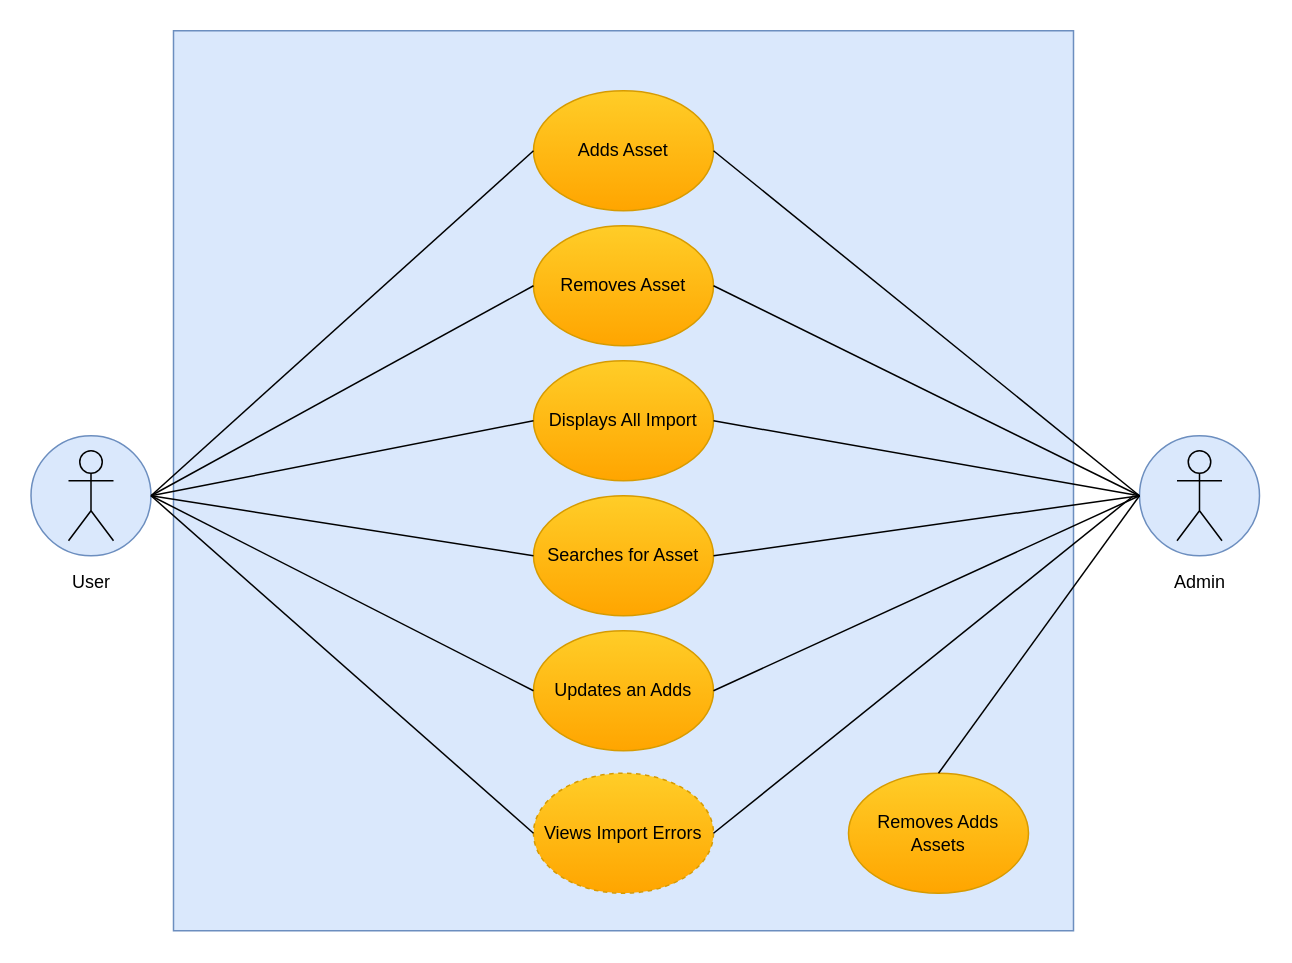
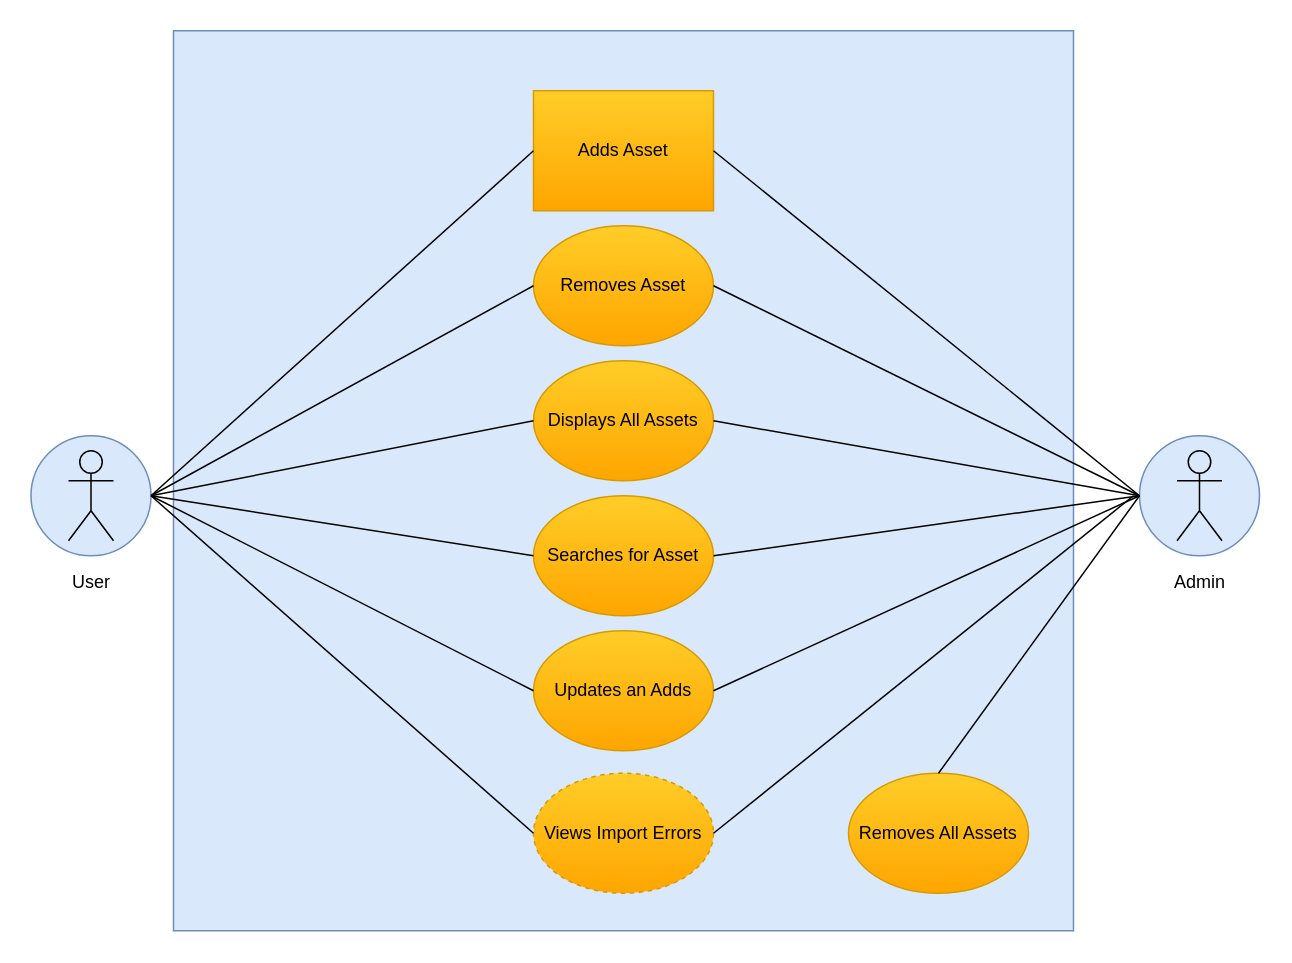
  <mxCell id="0" />
  <mxCell id="1" parent="0" />
  <mxCell id="2" value="" style="group;" vertex="1" connectable="0" parent="1"><mxGeometry x="20" y="290" width="80" height="80" as="geometry" /></mxCell>
  <mxCell id="3" value="" style="group;" vertex="1" connectable="0" parent="2"><mxGeometry width="80" height="80" as="geometry" /></mxCell>
  <mxCell id="4" value="" style="ellipse;whiteSpace=wrap;html=1;aspect=fixed;fillColor=#dae8fc;strokeColor=#6c8ebf;" vertex="1" parent="3"><mxGeometry width="80" height="80" as="geometry" /></mxCell>
  <mxCell id="5" value="&lt;div&gt;&lt;br&gt;&lt;/div&gt;User" style="shape=umlActor;verticalLabelPosition=bottom;verticalAlign=top;html=1;outlineConnect=0;fillColor=none;" vertex="1" parent="3"><mxGeometry x="25" y="10" width="30" height="60" as="geometry" /></mxCell>
  <mxCell id="6" value="" style="whiteSpace=wrap;html=1;aspect=fixed;fillColor=#dae8fc;strokeColor=#6c8ebf;align=left;" vertex="1" parent="1"><mxGeometry x="115" y="20" width="600" height="600" as="geometry" /></mxCell>
  <mxCell id="7" value="" style="group;" vertex="1" connectable="0" parent="1"><mxGeometry x="759" y="290" width="80" height="80" as="geometry" /></mxCell>
  <mxCell id="8" value="" style="ellipse;whiteSpace=wrap;html=1;aspect=fixed;fillColor=#dae8fc;strokeColor=#6c8ebf;" vertex="1" parent="7"><mxGeometry width="80" height="80" as="geometry" /></mxCell>
  <mxCell id="9" value="&lt;div&gt;&lt;br&gt;&lt;/div&gt;Admin" style="shape=umlActor;verticalLabelPosition=bottom;verticalAlign=top;html=1;outlineConnect=0;fillColor=none;" vertex="1" parent="7"><mxGeometry x="25" y="10" width="30" height="60" as="geometry" /></mxCell>
- <mxCell id="10" value="Adds Asset" style="ellipse;whiteSpace=wrap;html=1;fillColor=#ffcd28;strokeColor=#d79b00;gradientColor=#ffa500;" vertex="1" parent="1"><mxGeometry x="355" y="60" width="120" height="80" as="geometry" /></mxCell>
+ <mxCell id="10" value="Adds Asset" style="whiteSpace=wrap;html=1;fillColor=#ffcd28;strokeColor=#d79b00;gradientColor=#ffa500;rounded=0;" vertex="1" parent="1"><mxGeometry x="355" y="60" width="120" height="80" as="geometry" /></mxCell>
  <mxCell id="11" value="Removes Asset" style="ellipse;whiteSpace=wrap;html=1;fillColor=#ffcd28;gradientColor=#ffa500;strokeColor=#d79b00;" vertex="1" parent="1"><mxGeometry x="355" y="150" width="120" height="80" as="geometry" /></mxCell>
- <mxCell id="12" value="Displays All Import" style="ellipse;whiteSpace=wrap;html=1;fillColor=#ffcd28;gradientColor=#ffa500;strokeColor=#d79b00;" vertex="1" parent="1"><mxGeometry x="355" y="240" width="120" height="80" as="geometry" /></mxCell>
+ <mxCell id="12" value="Displays All Assets" style="ellipse;whiteSpace=wrap;html=1;fillColor=#ffcd28;gradientColor=#ffa500;strokeColor=#d79b00;" vertex="1" parent="1"><mxGeometry x="355" y="240" width="120" height="80" as="geometry" /></mxCell>
  <mxCell id="13" value="Searches for Asset" style="ellipse;whiteSpace=wrap;html=1;fillColor=#ffcd28;gradientColor=#ffa500;strokeColor=#d79b00;" vertex="1" parent="1"><mxGeometry x="355" y="330" width="120" height="80" as="geometry" /></mxCell>
  <mxCell id="14" value="Updates an Adds" style="ellipse;whiteSpace=wrap;html=1;fillColor=#ffcd28;gradientColor=#ffa500;strokeColor=#d79b00;" vertex="1" parent="1"><mxGeometry x="355" y="420" width="120" height="80" as="geometry" /></mxCell>
- <mxCell id="15" value="Removes Adds Assets" style="ellipse;whiteSpace=wrap;html=1;fillColor=#ffcd28;gradientColor=#ffa500;strokeColor=#d79b00;" vertex="1" parent="1"><mxGeometry x="565" y="515" width="120" height="80" as="geometry" /></mxCell>
+ <mxCell id="15" value="Removes All Assets" style="ellipse;whiteSpace=wrap;html=1;fillColor=#ffcd28;gradientColor=#ffa500;strokeColor=#d79b00;" vertex="1" parent="1"><mxGeometry x="565" y="515" width="120" height="80" as="geometry" /></mxCell>
  <mxCell id="16" value="" style="endArrow=none;html=1;rounded=0;exitX=1;exitY=0.5;exitDx=0;exitDy=0;entryX=0;entryY=0.5;entryDx=0;entryDy=0;" edge="1" parent="1" source="4" target="10"><mxGeometry width="50" height="50" relative="1" as="geometry"><mxPoint x="515" y="370" as="sourcePoint" /><mxPoint x="565" y="320" as="targetPoint" /></mxGeometry></mxCell>
  <mxCell id="17" value="" style="endArrow=none;html=1;rounded=0;exitX=1;exitY=0.5;exitDx=0;exitDy=0;entryX=0;entryY=0.5;entryDx=0;entryDy=0;" edge="1" parent="1" source="4" target="11"><mxGeometry width="50" height="50" relative="1" as="geometry"><mxPoint x="110" y="340" as="sourcePoint" /><mxPoint x="365" y="100" as="targetPoint" /></mxGeometry></mxCell>
  <mxCell id="18" value="" style="endArrow=none;html=1;rounded=0;exitX=1;exitY=0.5;exitDx=0;exitDy=0;entryX=0;entryY=0.5;entryDx=0;entryDy=0;" edge="1" parent="1" source="4" target="12"><mxGeometry width="50" height="50" relative="1" as="geometry"><mxPoint x="110" y="340" as="sourcePoint" /><mxPoint x="365" y="190" as="targetPoint" /></mxGeometry></mxCell>
  <mxCell id="19" value="" style="endArrow=none;html=1;rounded=0;exitX=1;exitY=0.5;exitDx=0;exitDy=0;entryX=0;entryY=0.5;entryDx=0;entryDy=0;" edge="1" parent="1" source="4" target="13"><mxGeometry width="50" height="50" relative="1" as="geometry"><mxPoint x="110" y="340" as="sourcePoint" /><mxPoint x="365" y="280" as="targetPoint" /></mxGeometry></mxCell>
  <mxCell id="20" value="Views Import Errors" style="ellipse;whiteSpace=wrap;html=1;fillColor=#ffcd28;gradientColor=#ffa500;strokeColor=#d79b00;dashed=1;" vertex="1" parent="1"><mxGeometry x="355" y="515" width="120" height="80" as="geometry" /></mxCell>
  <mxCell id="21" value="" style="endArrow=none;html=1;rounded=0;exitX=1;exitY=0.5;exitDx=0;exitDy=0;entryX=0;entryY=0.5;entryDx=0;entryDy=0;" edge="1" parent="1" source="4" target="14"><mxGeometry width="50" height="50" relative="1" as="geometry"><mxPoint x="110" y="340" as="sourcePoint" /><mxPoint x="365" y="380" as="targetPoint" /></mxGeometry></mxCell>
  <mxCell id="22" value="" style="endArrow=none;html=1;rounded=0;exitX=1;exitY=0.5;exitDx=0;exitDy=0;entryX=0;entryY=0.5;entryDx=0;entryDy=0;" edge="1" parent="1" source="4" target="20"><mxGeometry width="50" height="50" relative="1" as="geometry"><mxPoint x="110" y="340" as="sourcePoint" /><mxPoint x="365" y="470" as="targetPoint" /></mxGeometry></mxCell>
  <mxCell id="23" value="" style="endArrow=none;html=1;rounded=0;exitX=1;exitY=0.5;exitDx=0;exitDy=0;entryX=0;entryY=0.5;entryDx=0;entryDy=0;" edge="1" parent="1" source="10" target="8"><mxGeometry width="50" height="50" relative="1" as="geometry"><mxPoint x="504" y="200" as="sourcePoint" /><mxPoint x="759" y="330" as="targetPoint" /></mxGeometry></mxCell>
  <mxCell id="24" value="" style="endArrow=none;html=1;rounded=0;entryX=0;entryY=0.5;entryDx=0;entryDy=0;exitX=1;exitY=0.5;exitDx=0;exitDy=0;" edge="1" parent="1" source="11" target="8"><mxGeometry width="50" height="50" relative="1" as="geometry"><mxPoint x="485" y="110" as="sourcePoint" /><mxPoint x="769" y="340" as="targetPoint" /></mxGeometry></mxCell>
  <mxCell id="25" value="" style="endArrow=none;html=1;rounded=0;entryX=0;entryY=0.5;entryDx=0;entryDy=0;exitX=1;exitY=0.5;exitDx=0;exitDy=0;" edge="1" parent="1" source="12" target="8"><mxGeometry width="50" height="50" relative="1" as="geometry"><mxPoint x="485" y="200" as="sourcePoint" /><mxPoint x="769" y="340" as="targetPoint" /></mxGeometry></mxCell>
  <mxCell id="26" value="" style="endArrow=none;html=1;rounded=0;entryX=0;entryY=0.5;entryDx=0;entryDy=0;exitX=1;exitY=0.5;exitDx=0;exitDy=0;" edge="1" parent="1" source="13" target="8"><mxGeometry width="50" height="50" relative="1" as="geometry"><mxPoint x="485" y="290" as="sourcePoint" /><mxPoint x="769" y="340" as="targetPoint" /></mxGeometry></mxCell>
  <mxCell id="27" value="" style="endArrow=none;html=1;rounded=0;entryX=0;entryY=0.5;entryDx=0;entryDy=0;exitX=1;exitY=0.5;exitDx=0;exitDy=0;" edge="1" parent="1" source="14" target="8"><mxGeometry width="50" height="50" relative="1" as="geometry"><mxPoint x="485" y="380" as="sourcePoint" /><mxPoint x="769" y="340" as="targetPoint" /></mxGeometry></mxCell>
  <mxCell id="28" value="" style="endArrow=none;html=1;rounded=0;exitX=1;exitY=0.5;exitDx=0;exitDy=0;" edge="1" parent="1" source="20"><mxGeometry width="50" height="50" relative="1" as="geometry"><mxPoint x="485" y="470" as="sourcePoint" /><mxPoint x="755" y="330" as="targetPoint" /></mxGeometry></mxCell>
  <mxCell id="29" value="" style="endArrow=none;html=1;rounded=0;exitX=0.5;exitY=0;exitDx=0;exitDy=0;entryX=0;entryY=0.5;entryDx=0;entryDy=0;" edge="1" parent="1" source="15" target="8"><mxGeometry width="50" height="50" relative="1" as="geometry"><mxPoint x="485" y="565" as="sourcePoint" /><mxPoint x="765" y="340" as="targetPoint" /></mxGeometry></mxCell>
